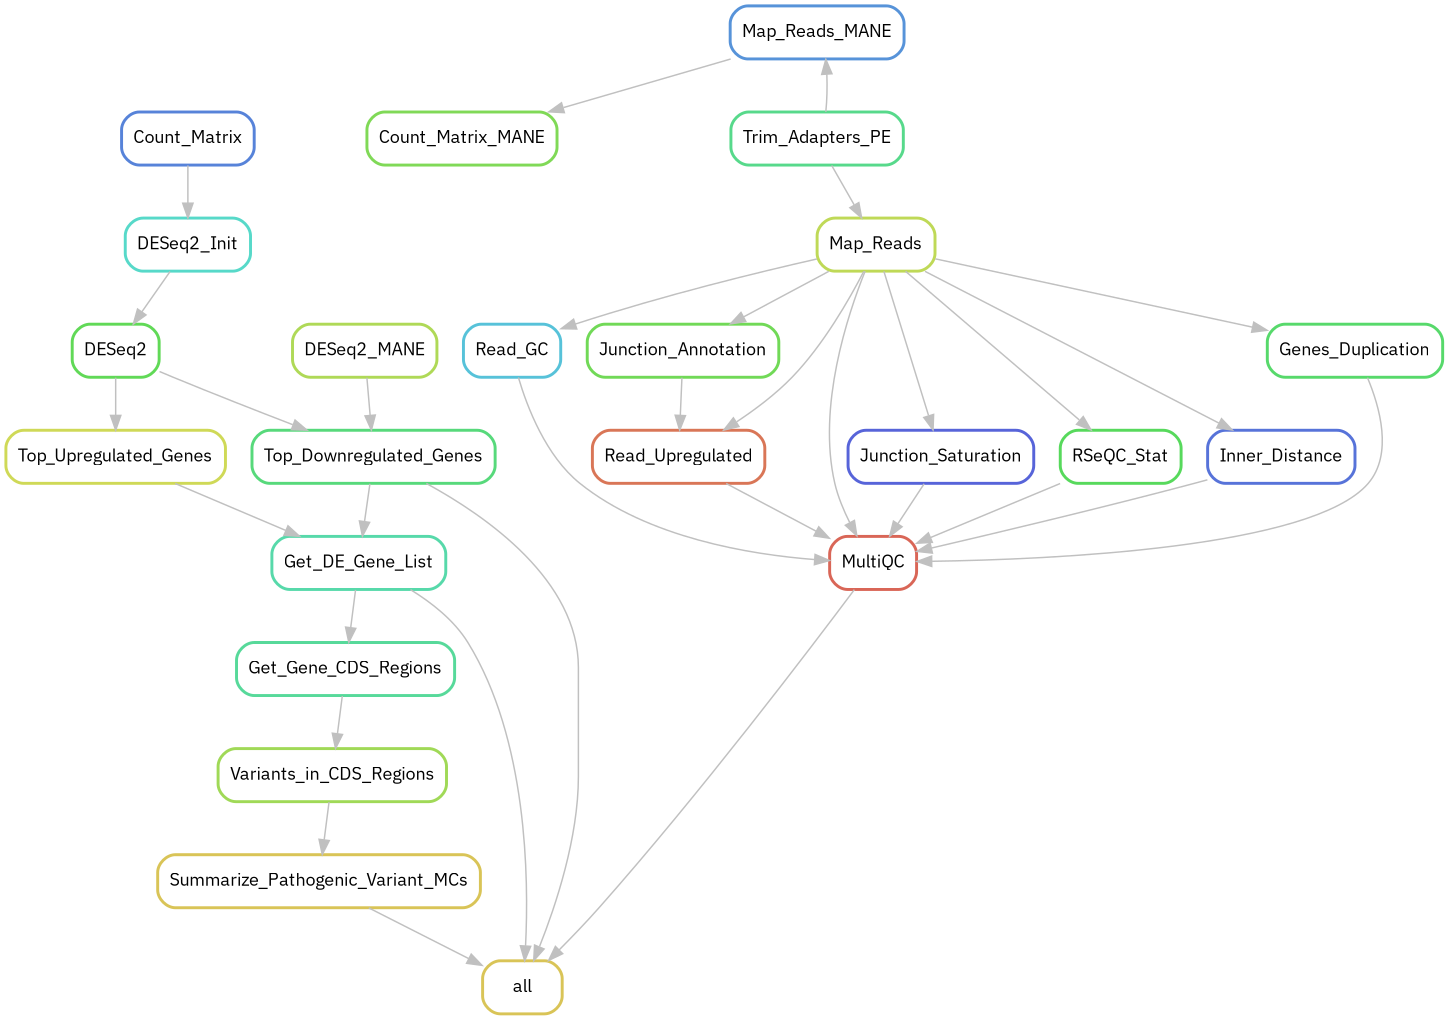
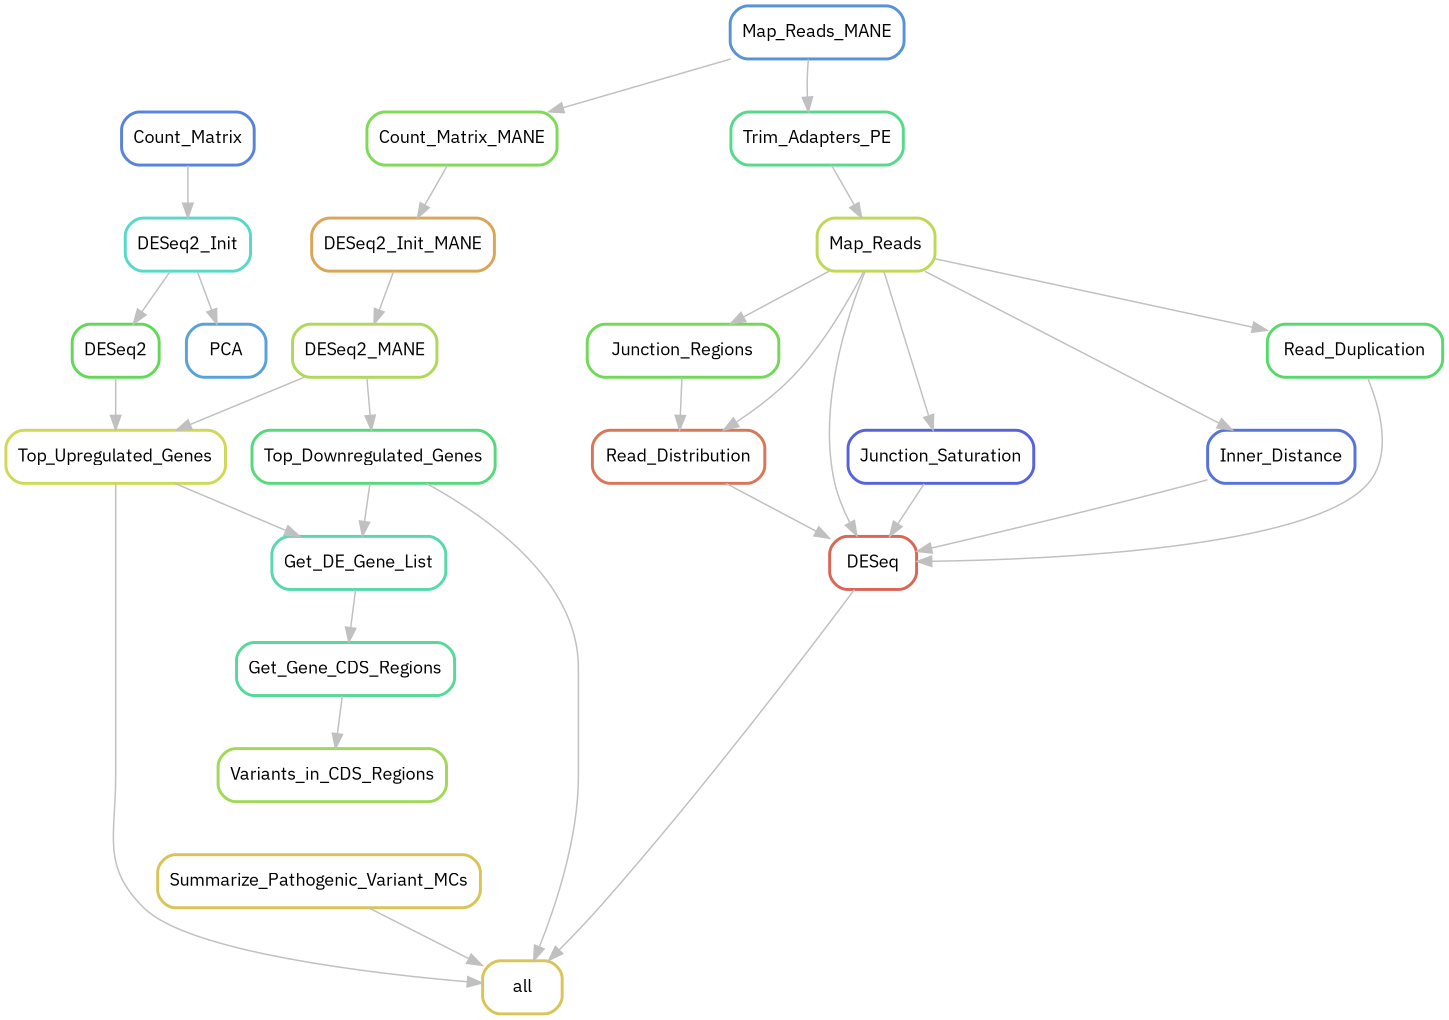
  digraph {
    fontname="IBM Plex Sans"
    node [color="0.14 0.6 0.85" fontname="IBM Plex Sans" fontsize=12 penwidth=2 shape=box style=rounded]
    edge [color=grey fontname="IBM Plex Sans" penwidth=1]
    n1 [label=all]
+   n2 [color="0.57 0.6 0.85" label=PCA]
    n3 [color="0.48 0.6 0.85" label=DESeq2_Init]
    n4 [color="0.32 0.6 0.85" label=DESeq2]
    n5 [color="0.18 0.6 0.85" label=Top_Upregulated_Genes]
    n6 [color="0.38 0.6 0.85" label=Top_Downregulated_Genes]
    n7 [color="0.61 0.6 0.85" label=Count_Matrix]
    n8 [color="0.20 0.6 0.85" label=Map_Reads]
-   n9 [color="0.02 0.6 0.85" label=MultiQC]
-   n10 [color="0.30 0.6 0.85" label=Junction_Annotation]
+   n9 [color="0.02 0.6 0.85" label=DESeq]
+   n10 [color="0.30 0.6 0.85" label=Junction_Regions]
    n11 [color="0.65 0.6 0.85" label=Junction_Saturation]
-   n12 [color="0.34 0.6 0.85" label=RSeQC_Stat]
    n13 [color="0.63 0.6 0.85" label=Inner_Distance]
-   n14 [color="0.04 0.6 0.85" label=Read_Upregulated]
-   n15 [color="0.36 0.6 0.85" label=Genes_Duplication]
-   n16 [color="0.53 0.6 0.85" label=Read_GC]
+   n14 [color="0.04 0.6 0.85" label=Read_Distribution]
+   n15 [color="0.36 0.6 0.85" label=Read_Duplication]
    n17 [color="0.40 0.6 0.85" label=Trim_Adapters_PE]
    n18 [color="0.59 0.6 0.85" label=Map_Reads_MANE]
    n19 [color="0.28 0.6 0.85" label=Count_Matrix_MANE]
    n20 [color="0.44 0.6 0.85" label=Get_DE_Gene_List]
    n21 [color="0.42 0.6 0.85" label=Get_Gene_CDS_Regions]
    n22 [color="0.22 0.6 0.85" label=DESeq2_MANE]
+   n23 [color="0.10 0.6 0.85" label=DESeq2_Init_MANE]
    n24 [label=Summarize_Pathogenic_Variant_MCs]
    n25 [color="0.24 0.6 0.85" label=Variants_in_CDS_Regions]
+   n3 -> n2
    n3 -> n4
    n4 -> n5
-   n4 -> n6
-   n20 -> n1
+   n5 -> n1
    n5 -> n20
    n6 -> n1
    n6 -> n20
    n7 -> n3
    n8 -> n9
    n8 -> n10
    n8 -> n11
-   n8 -> n12
    n8 -> n13
    n8 -> n14
    n8 -> n15
-   n8 -> n16
    n9 -> n1
    n10 -> n14
    n11 -> n9
-   n12 -> n9
    n13 -> n9
    n14 -> n9
    n15 -> n9
-   n16 -> n9
    n17 -> n8
-   n17 -> n18
+   n18 -> n17
    n18 -> n19
+   n19 -> n23
    n20 -> n21
    n21 -> n25
+   n22 -> n5
    n22 -> n6
+   n23 -> n22
    n24 -> n1
-   n25 -> n24
  }
